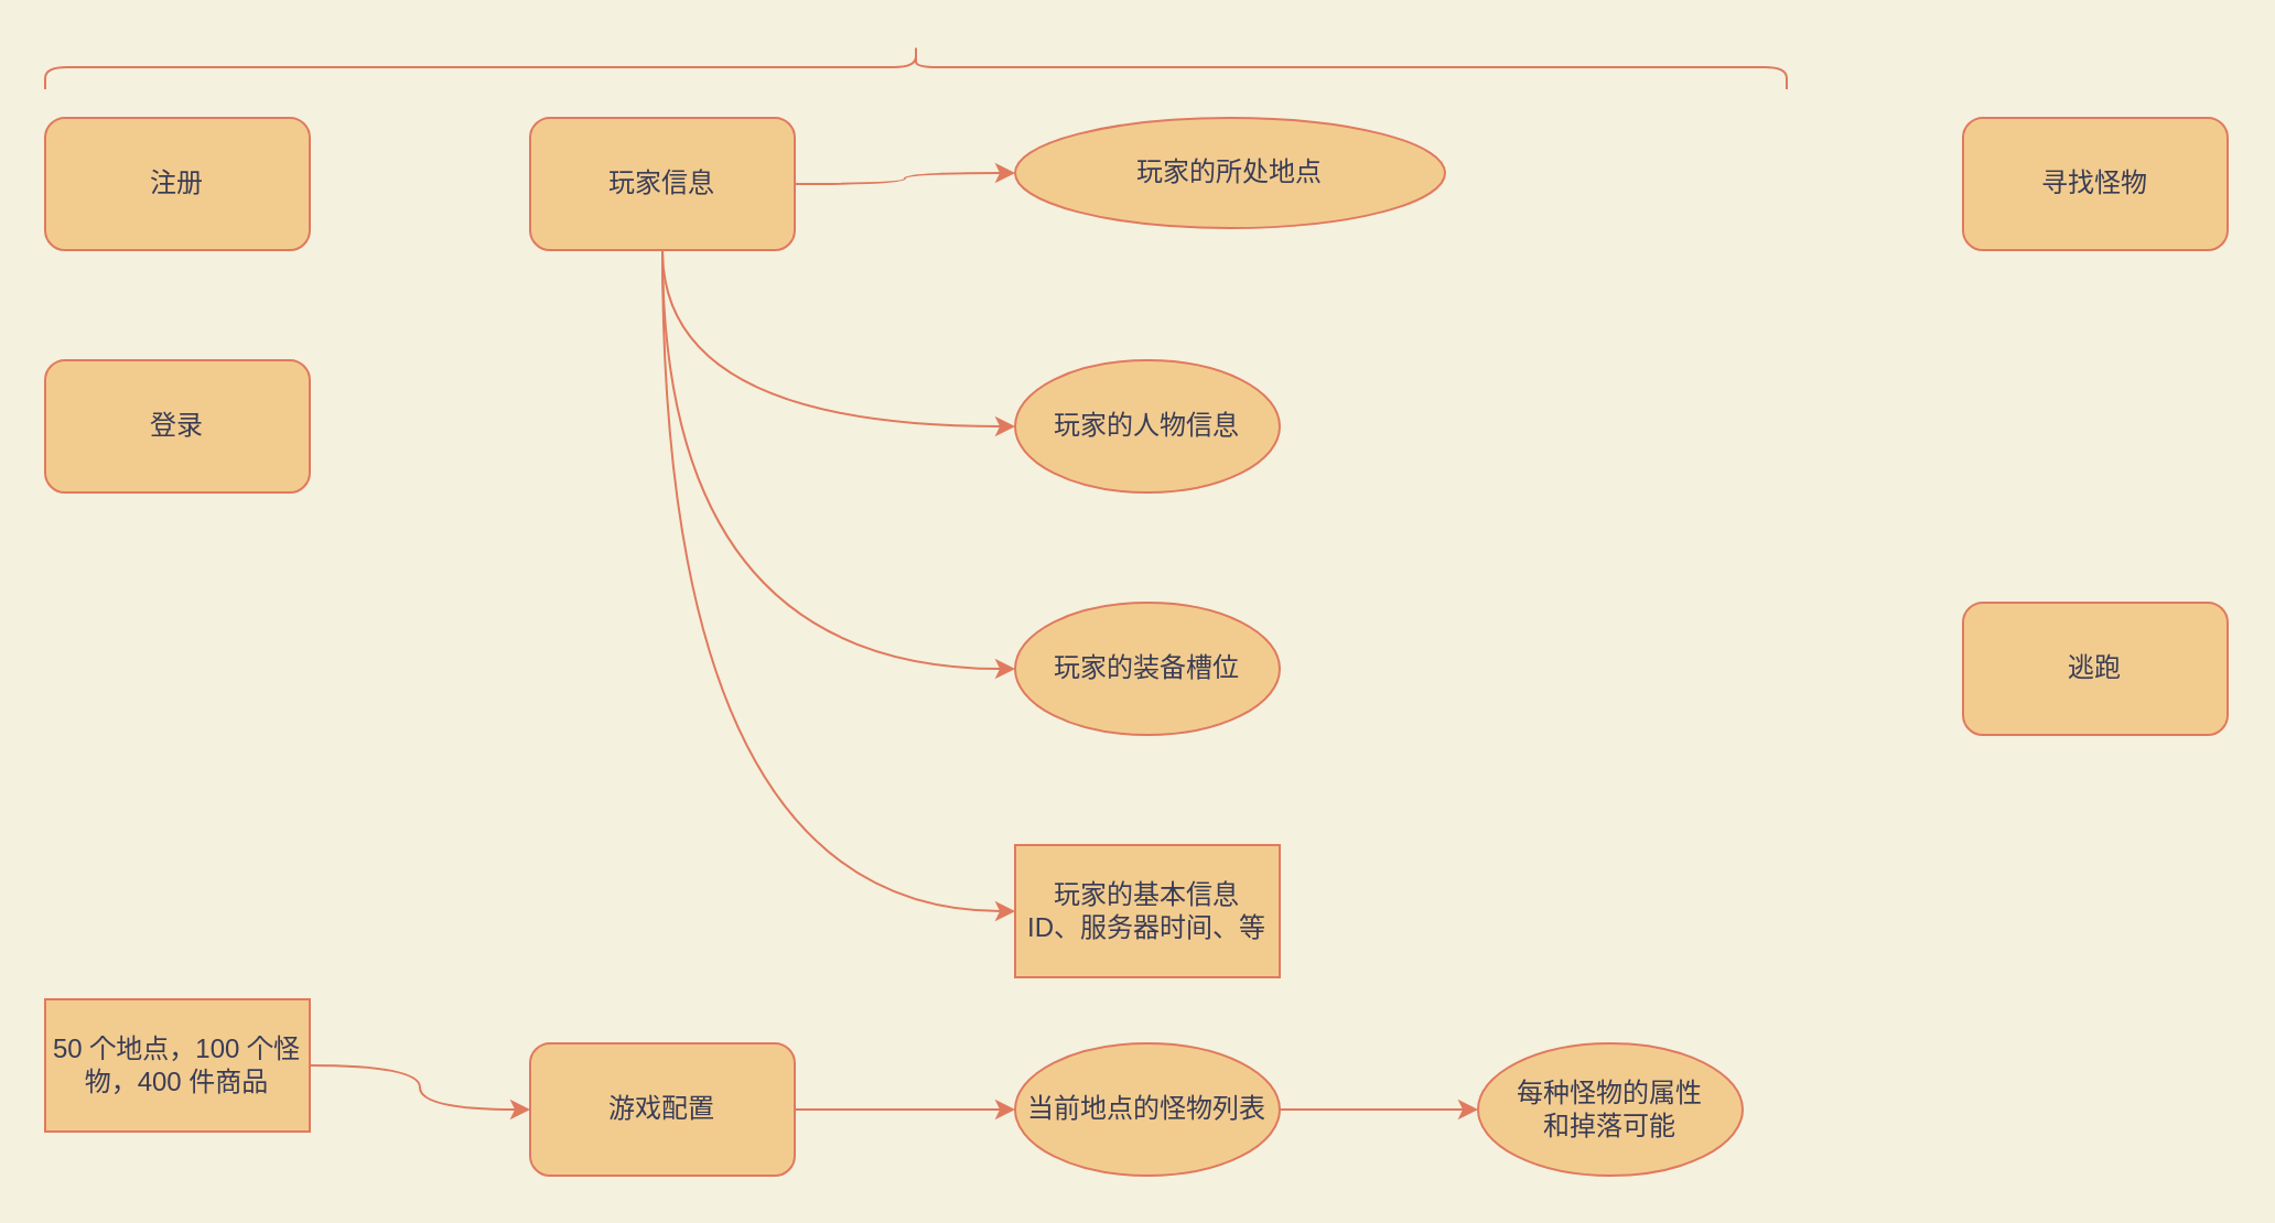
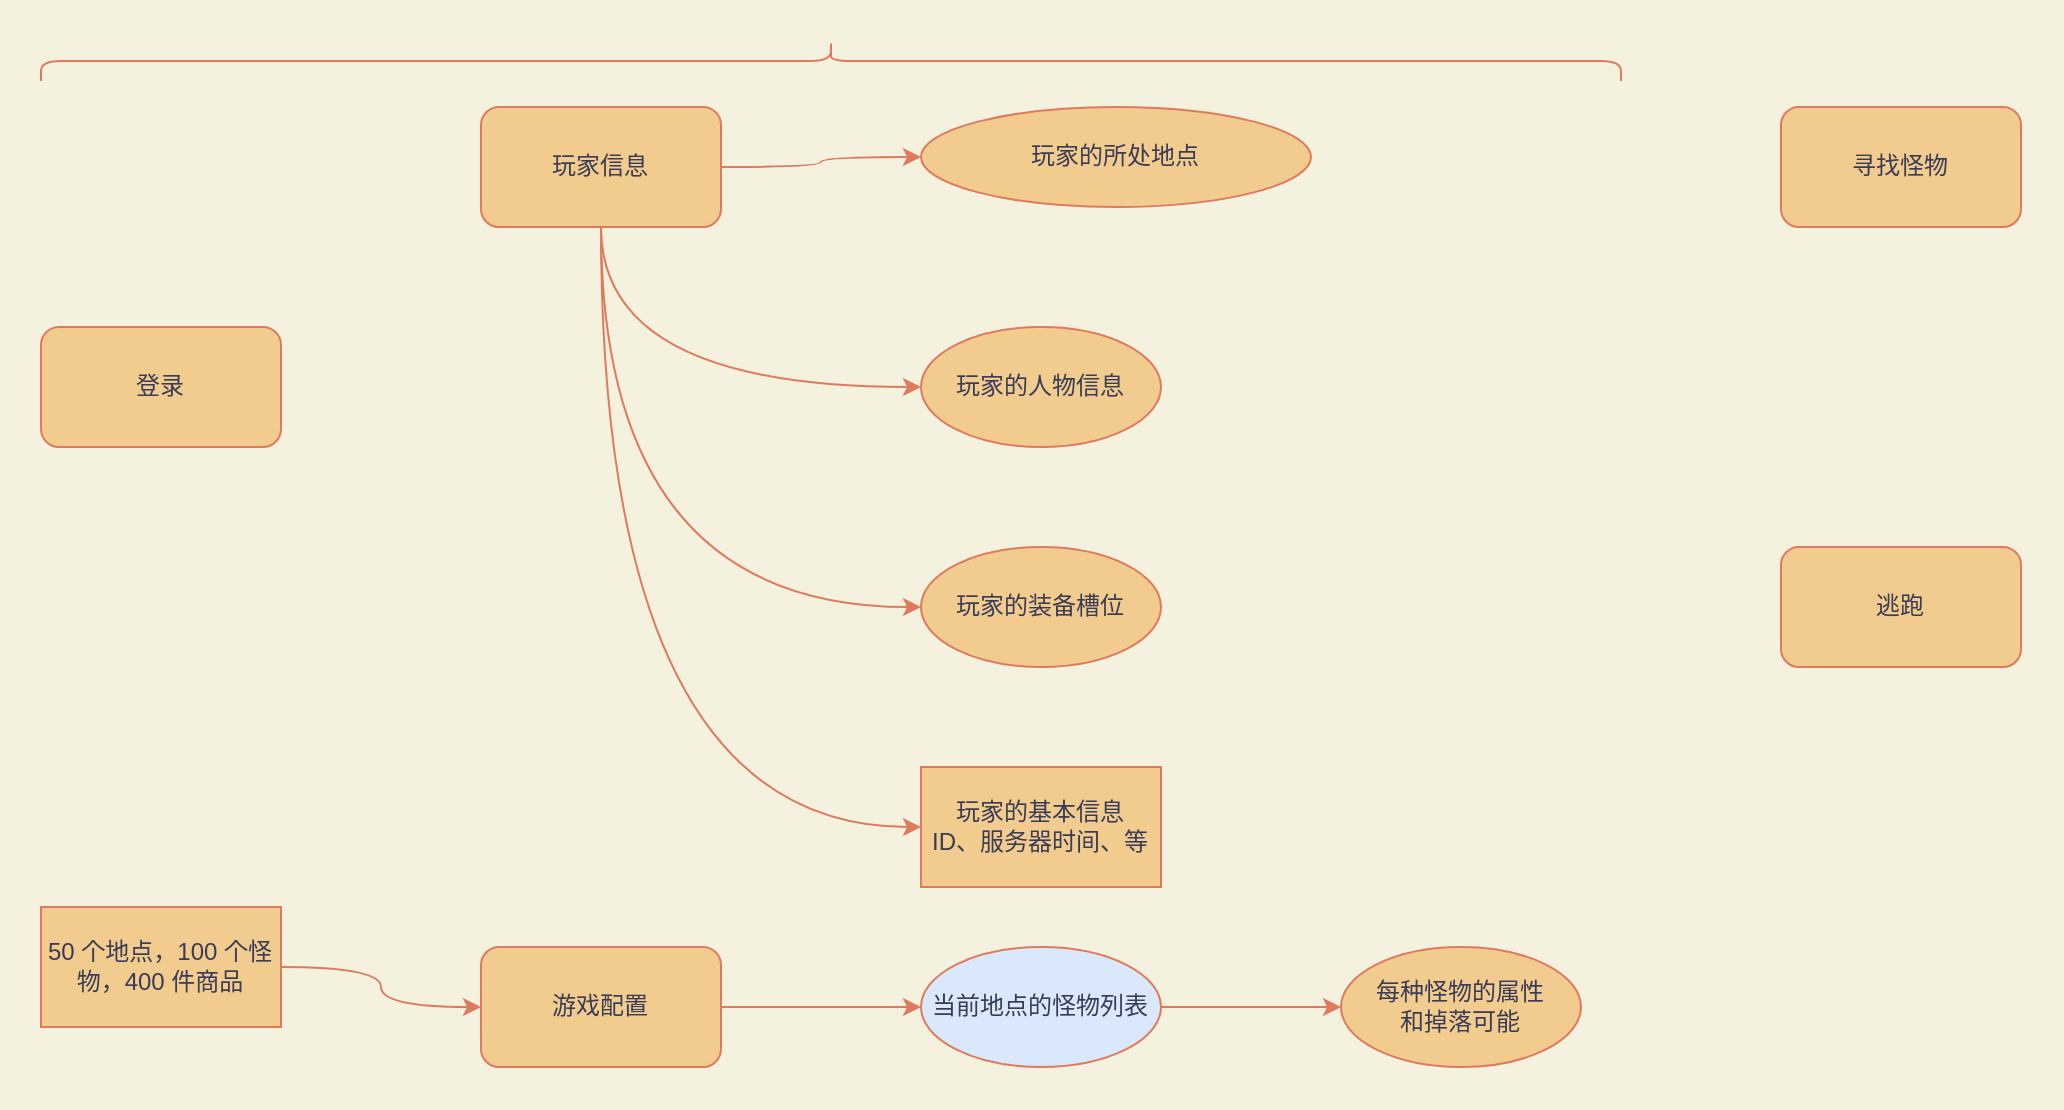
  <mxCell id="0" />
  <mxCell id="1" parent="0" />
- <mxCell id="2" value="注册" style="rounded=1;whiteSpace=wrap;html=1;fillColor=#F2CC8F;strokeColor=#E07A5F;fontColor=#393C56;" vertex="1" parent="1"><mxGeometry x="20" y="53" width="120" height="60" as="geometry" /></mxCell>
  <mxCell id="3" value="登录" style="rounded=1;whiteSpace=wrap;html=1;fillColor=#F2CC8F;strokeColor=#E07A5F;fontColor=#393C56;" vertex="1" parent="1"><mxGeometry x="20" y="163" width="120" height="60" as="geometry" /></mxCell>
  <mxCell id="4" style="edgeStyle=orthogonalEdgeStyle;rounded=0;orthogonalLoop=1;jettySize=auto;html=1;strokeColor=#E07A5F;fontColor=#393C56;fillColor=#F2CC8F;curved=1;labelBackgroundColor=#F4F1DE;" edge="1" parent="1" source="8" target="9"><mxGeometry relative="1" as="geometry" /></mxCell>
  <mxCell id="5" style="edgeStyle=orthogonalEdgeStyle;curved=1;rounded=0;orthogonalLoop=1;jettySize=auto;html=1;strokeColor=#E07A5F;fontColor=#393C56;fillColor=#F2CC8F;labelBackgroundColor=#F4F1DE;" edge="1" parent="1" source="8" target="10"><mxGeometry relative="1" as="geometry"><Array as="points"><mxPoint x="300" y="193" /></Array></mxGeometry></mxCell>
  <mxCell id="6" style="edgeStyle=orthogonalEdgeStyle;curved=1;rounded=0;orthogonalLoop=1;jettySize=auto;html=1;strokeColor=#E07A5F;fontColor=#393C56;fillColor=#F2CC8F;labelBackgroundColor=#F4F1DE;" edge="1" parent="1" source="8" target="11"><mxGeometry relative="1" as="geometry"><Array as="points"><mxPoint x="300" y="303" /></Array></mxGeometry></mxCell>
  <mxCell id="7" style="edgeStyle=orthogonalEdgeStyle;curved=1;rounded=0;orthogonalLoop=1;jettySize=auto;html=1;strokeColor=#E07A5F;fontColor=#393C56;fillColor=#F2CC8F;labelBackgroundColor=#F4F1DE;" edge="1" parent="1" source="8" target="12"><mxGeometry relative="1" as="geometry"><Array as="points"><mxPoint x="300" y="413" /></Array></mxGeometry></mxCell>
  <mxCell id="8" value="玩家信息" style="rounded=1;whiteSpace=wrap;html=1;fillColor=#F2CC8F;strokeColor=#E07A5F;fontColor=#393C56;" vertex="1" parent="1"><mxGeometry x="240" y="53" width="120" height="60" as="geometry" /></mxCell>
  <mxCell id="9" value="玩家的所处地点" style="ellipse;whiteSpace=wrap;html=1;strokeColor=#E07A5F;fontColor=#393C56;fillColor=#F2CC8F;" vertex="1" parent="1"><mxGeometry x="460" y="53" width="195" height="50" as="geometry" /></mxCell>
  <mxCell id="10" value="玩家的人物信息" style="ellipse;whiteSpace=wrap;html=1;strokeColor=#E07A5F;fontColor=#393C56;fillColor=#F2CC8F;" vertex="1" parent="1"><mxGeometry x="460" y="163" width="120" height="60" as="geometry" /></mxCell>
  <mxCell id="11" value="玩家的装备槽位" style="ellipse;whiteSpace=wrap;html=1;strokeColor=#E07A5F;fontColor=#393C56;fillColor=#F2CC8F;" vertex="1" parent="1"><mxGeometry x="460" y="273" width="120" height="60" as="geometry" /></mxCell>
  <mxCell id="12" value="玩家的基本信息&lt;br&gt;ID、服务器时间、等" style="whiteSpace=wrap;html=1;strokeColor=#E07A5F;fontColor=#393C56;fillColor=#F2CC8F;rounded=0;" vertex="1" parent="1"><mxGeometry x="460" y="383" width="120" height="60" as="geometry" /></mxCell>
  <mxCell id="13" style="edgeStyle=orthogonalEdgeStyle;curved=1;rounded=0;orthogonalLoop=1;jettySize=auto;html=1;strokeColor=#E07A5F;fontColor=#393C56;fillColor=#F2CC8F;labelBackgroundColor=#F4F1DE;" edge="1" parent="1" source="14" target="18"><mxGeometry relative="1" as="geometry" /></mxCell>
  <mxCell id="14" value="游戏配置" style="rounded=1;whiteSpace=wrap;html=1;fillColor=#F2CC8F;strokeColor=#E07A5F;fontColor=#393C56;" vertex="1" parent="1"><mxGeometry x="240" y="473" width="120" height="60" as="geometry" /></mxCell>
  <mxCell id="15" style="edgeStyle=orthogonalEdgeStyle;curved=1;rounded=0;orthogonalLoop=1;jettySize=auto;html=1;strokeColor=#E07A5F;fontColor=#393C56;fillColor=#F2CC8F;labelBackgroundColor=#F4F1DE;" edge="1" parent="1" source="16" target="14"><mxGeometry relative="1" as="geometry" /></mxCell>
  <mxCell id="16" value="50&amp;nbsp;个地点，100&amp;nbsp;个怪物，400&amp;nbsp;件商品" style="whiteSpace=wrap;html=1;strokeColor=#E07A5F;fontColor=#393C56;fillColor=#F2CC8F;" vertex="1" parent="1"><mxGeometry x="20" y="453" width="120" height="60" as="geometry" /></mxCell>
  <mxCell id="17" style="edgeStyle=orthogonalEdgeStyle;curved=1;rounded=0;orthogonalLoop=1;jettySize=auto;html=1;strokeColor=#E07A5F;fontColor=#393C56;fillColor=#F2CC8F;labelBackgroundColor=#F4F1DE;" edge="1" parent="1" source="18" target="19"><mxGeometry relative="1" as="geometry" /></mxCell>
- <mxCell id="18" value="当前地点的怪物列表" style="ellipse;whiteSpace=wrap;html=1;strokeColor=#E07A5F;fontColor=#393C56;fillColor=#F2CC8F;" vertex="1" parent="1"><mxGeometry x="460" y="473" width="120" height="60" as="geometry" /></mxCell>
+ <mxCell id="18" value="当前地点的怪物列表" style="ellipse;whiteSpace=wrap;html=1;strokeColor=#E07A5F;fontColor=#393C56;fillColor=#dae8fc;" vertex="1" parent="1"><mxGeometry x="460" y="473" width="120" height="60" as="geometry" /></mxCell>
  <mxCell id="19" value="每种怪物的属性&lt;br&gt;和掉落可能" style="ellipse;whiteSpace=wrap;html=1;strokeColor=#E07A5F;fontColor=#393C56;fillColor=#F2CC8F;" vertex="1" parent="1"><mxGeometry x="670" y="473" width="120" height="60" as="geometry" /></mxCell>
  <mxCell id="20" value="寻找怪物" style="rounded=1;whiteSpace=wrap;html=1;fillColor=#F2CC8F;strokeColor=#E07A5F;fontColor=#393C56;" vertex="1" parent="1"><mxGeometry x="890" y="53" width="120" height="60" as="geometry" /></mxCell>
  <mxCell id="21" value="逃跑" style="rounded=1;whiteSpace=wrap;html=1;fillColor=#F2CC8F;strokeColor=#E07A5F;fontColor=#393C56;" vertex="1" parent="1"><mxGeometry x="890" y="273" width="120" height="60" as="geometry" /></mxCell>
  <mxCell id="22" value="" style="shape=curlyBracket;whiteSpace=wrap;html=1;rounded=1;flipH=1;labelPosition=right;verticalLabelPosition=middle;align=left;verticalAlign=middle;strokeColor=#E07A5F;fontColor=#393C56;fillColor=#F2CC8F;direction=south;" vertex="1" parent="1"><mxGeometry x="20" y="20" width="790" height="20" as="geometry" /></mxCell>
